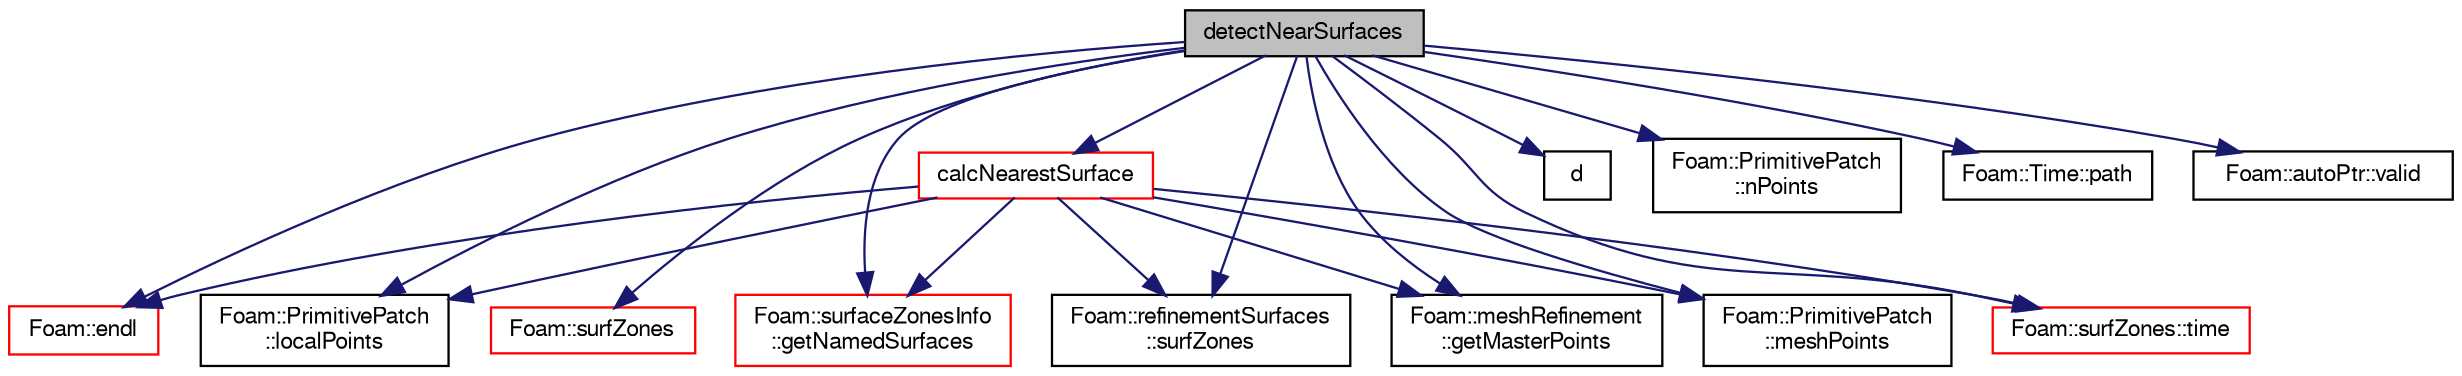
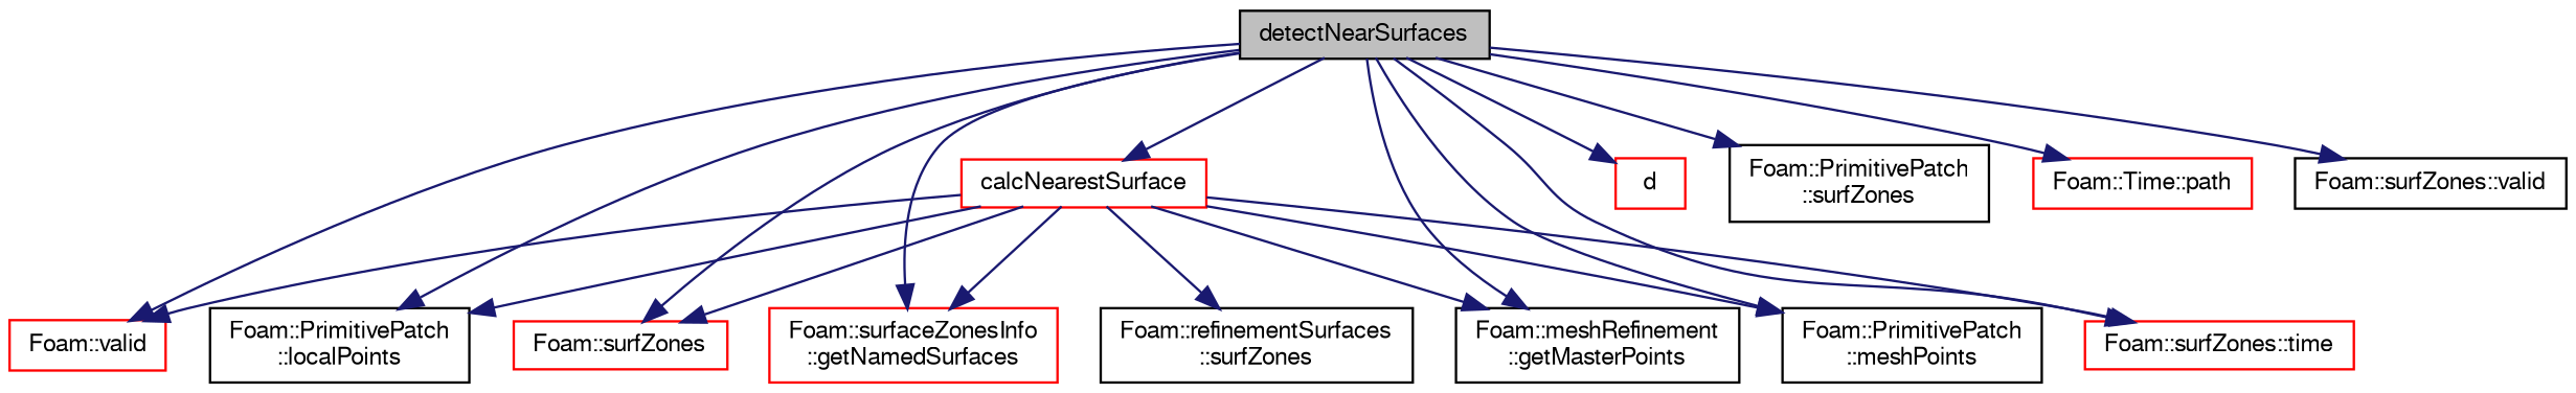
  digraph {
    rankdir=TB
    node [color=black fontname=FreeSans fontsize=10 shape=record]
    edge [color=midnightblue fontname=FreeSans fontsize=10 labelfontname=FreeSans labelfontsize=10 style=solid]
    n1 [fillcolor=grey75 fontcolor=black height=0.2 label=detectNearSurfaces style=filled width=0.4]
    n2 [color=red height=0.2 label=calcNearestSurface width=0.4]
-   n3 [color=red height=0.2 label="Foam::endl" width=0.4]
+   n3 [color=red height=0.2 label="Foam::valid" width=0.4]
    n4 [height=0.2 label="Foam::PrimitivePatch\l::localPoints" width=0.4]
    n5 [color=red height=0.2 label="Foam::surfZones" width=0.4]
    n6 [color=red height=0.2 label="Foam::surfaceZonesInfo\l::getNamedSurfaces" width=0.4]
    n7 [height=0.2 label="Foam::refinementSurfaces\l::surfZones" width=0.4]
    n8 [height=0.2 label="Foam::meshRefinement\l::getMasterPoints" width=0.4]
    n9 [height=0.2 label="Foam::PrimitivePatch\l::meshPoints" width=0.4]
    n10 [color=red height=0.2 label="Foam::surfZones::time" width=0.4]
-   n11 [height=0.2 label=d width=0.4]
-   n12 [height=0.2 label="Foam::PrimitivePatch\l::nPoints" width=0.4]
-   n13 [height=0.2 label="Foam::Time::path" width=0.4]
-   n14 [height=0.2 label="Foam::autoPtr::valid" width=0.4]
+   n11 [color=red height=0.2 label=d width=0.4]
+   n12 [height=0.2 label="Foam::PrimitivePatch\l::surfZones" width=0.4]
+   n13 [color=red height=0.2 label="Foam::Time::path" width=0.4]
+   n14 [height=0.2 label="Foam::surfZones::valid" width=0.4]
    n1 -> n2
    n1 -> n3
    n1 -> n4
    n1 -> n5
    n1 -> n6
-   n1 -> n7
    n1 -> n8
    n1 -> n9
    n1 -> n10
    n1 -> n11
    n1 -> n12
    n1 -> n13
    n1 -> n14
    n2 -> n3
    n2 -> n4
+   n2 -> n5
    n2 -> n6
    n2 -> n7
    n2 -> n8
    n2 -> n9
    n2 -> n10
  }
